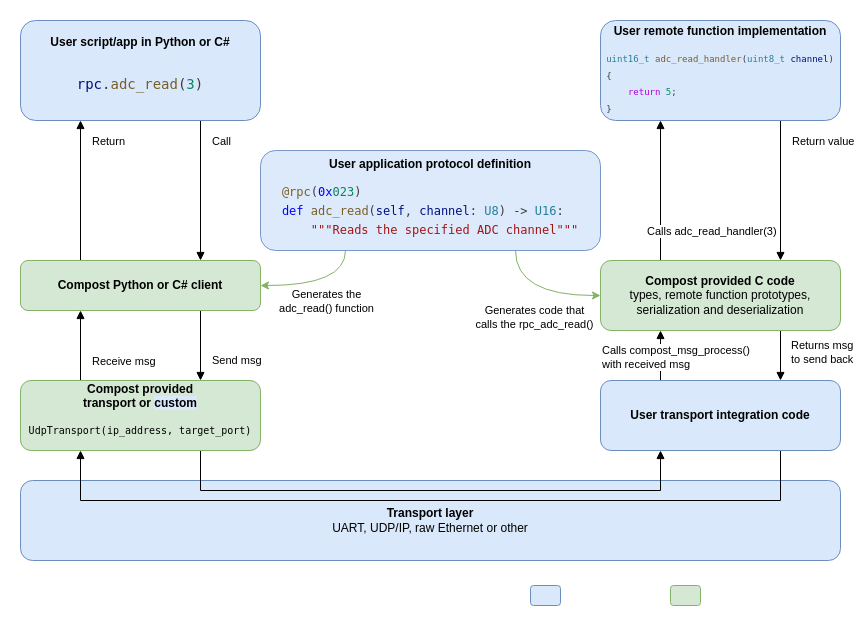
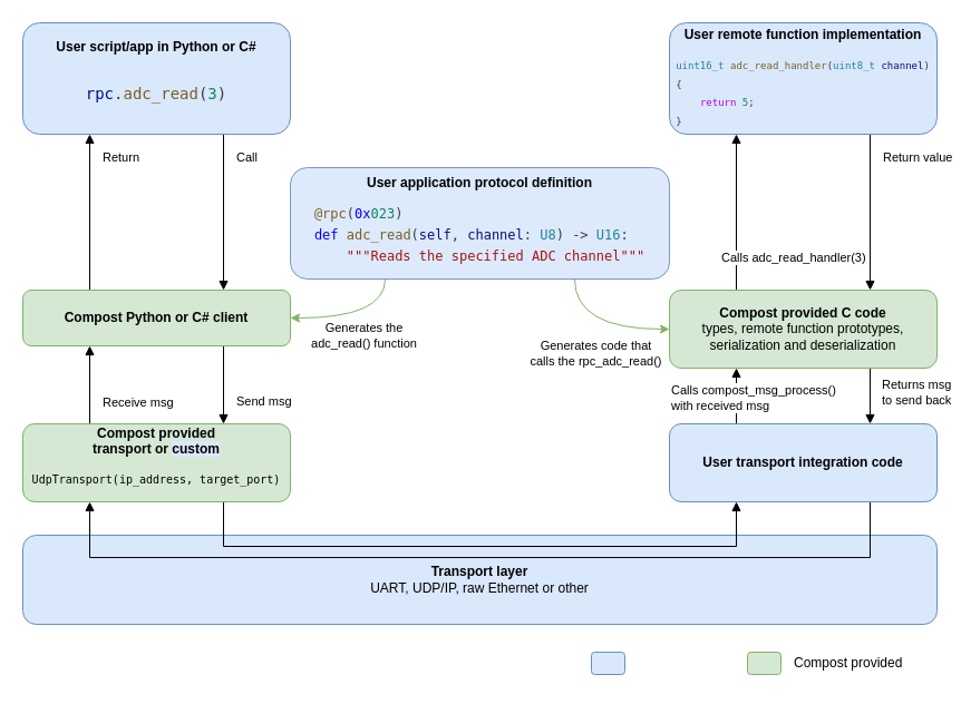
  <mxCell id="0" />
  <mxCell id="1" parent="0" />
  <mxCell id="2" style="edgeStyle=orthogonalEdgeStyle;rounded=0;orthogonalLoop=1;jettySize=auto;html=1;exitX=0.25;exitY=1;exitDx=0;exitDy=0;entryX=0.25;entryY=0;entryDx=0;entryDy=0;endArrow=none;endFill=0;startArrow=block;startFill=1;" parent="1" source="23" target="19" edge="1"><mxGeometry relative="1" as="geometry"><mxPoint x="790" y="140" as="sourcePoint" /><mxPoint x="790" y="270" as="targetPoint" /></mxGeometry></mxCell>
  <mxCell id="3" value="&lt;b&gt;Transport layer&lt;/b&gt;&lt;div&gt;UART, UDP/IP, raw Ethernet or other&lt;/div&gt;" style="rounded=1;whiteSpace=wrap;html=1;fillColor=#dae8fc;strokeColor=#6c8ebf;" parent="1" vertex="1"><mxGeometry x="20" y="480" width="820" height="80" as="geometry" /></mxCell>
  <mxCell id="4" style="edgeStyle=orthogonalEdgeStyle;rounded=0;orthogonalLoop=1;jettySize=auto;html=1;exitX=0.75;exitY=1;exitDx=0;exitDy=0;entryX=0.25;entryY=1;entryDx=0;entryDy=0;endArrow=block;endFill=1;" parent="1" source="25" target="22" edge="1"><mxGeometry relative="1" as="geometry"><mxPoint x="400" y="440" as="targetPoint" /><Array as="points"><mxPoint x="200" y="490" /><mxPoint x="660" y="490" /></Array></mxGeometry></mxCell>
  <mxCell id="5" value="Send msg" style="edgeLabel;html=1;align=left;verticalAlign=middle;resizable=0;points=[];" parent="4" vertex="1" connectable="0"><mxGeometry x="-0.908" y="1" relative="1" as="geometry"><mxPoint x="9" y="-116" as="offset" /></mxGeometry></mxCell>
  <mxCell id="6" style="edgeStyle=orthogonalEdgeStyle;rounded=0;orthogonalLoop=1;jettySize=auto;html=1;exitX=0.25;exitY=1;exitDx=0;exitDy=0;entryX=0.75;entryY=1;entryDx=0;entryDy=0;endArrow=none;endFill=0;startArrow=block;startFill=1;" parent="1" source="25" target="22" edge="1"><mxGeometry relative="1" as="geometry"><mxPoint x="520" y="440" as="targetPoint" /><Array as="points"><mxPoint x="80" y="500" /><mxPoint x="780" y="500" /></Array></mxGeometry></mxCell>
  <mxCell id="7" style="edgeStyle=orthogonalEdgeStyle;rounded=0;orthogonalLoop=1;jettySize=auto;html=1;exitX=0.25;exitY=1;exitDx=0;exitDy=0;entryX=0.25;entryY=0;entryDx=0;entryDy=0;endArrow=none;endFill=0;startArrow=block;startFill=1;" parent="1" source="24" target="18" edge="1"><mxGeometry relative="1" as="geometry" /></mxCell>
  <mxCell id="8" style="edgeStyle=orthogonalEdgeStyle;rounded=0;orthogonalLoop=1;jettySize=auto;html=1;exitX=0.75;exitY=1;exitDx=0;exitDy=0;entryX=0.75;entryY=0;entryDx=0;entryDy=0;endArrow=block;endFill=1;" parent="1" source="19" target="22" edge="1"><mxGeometry relative="1" as="geometry" /></mxCell>
  <mxCell id="9" style="edgeStyle=orthogonalEdgeStyle;rounded=0;orthogonalLoop=1;jettySize=auto;html=1;exitX=0.75;exitY=1;exitDx=0;exitDy=0;entryX=0.75;entryY=0;entryDx=0;entryDy=0;endArrow=block;endFill=1;" parent="1" source="24" target="18" edge="1"><mxGeometry relative="1" as="geometry" /></mxCell>
  <mxCell id="10" value="Call" style="edgeLabel;html=1;align=left;verticalAlign=middle;resizable=0;points=[];" parent="9" vertex="1" connectable="0"><mxGeometry x="-0.773" y="1" relative="1" as="geometry"><mxPoint x="9" y="4" as="offset" /></mxGeometry></mxCell>
  <mxCell id="11" style="edgeStyle=orthogonalEdgeStyle;rounded=0;orthogonalLoop=1;jettySize=auto;html=1;exitX=0.75;exitY=1;exitDx=0;exitDy=0;entryX=0.75;entryY=0;entryDx=0;entryDy=0;endArrow=block;endFill=1;" parent="1" source="23" target="19" edge="1"><mxGeometry relative="1" as="geometry" /></mxCell>
  <mxCell id="12" style="edgeStyle=orthogonalEdgeStyle;rounded=0;orthogonalLoop=1;jettySize=auto;html=1;exitX=0.25;exitY=1;exitDx=0;exitDy=0;entryX=1;entryY=0.5;entryDx=0;entryDy=0;curved=1;fillColor=#d5e8d4;strokeColor=#82b366;" parent="1" source="15" target="18" edge="1"><mxGeometry relative="1" as="geometry" /></mxCell>
  <mxCell id="13" value="Generates the&lt;div&gt;adc_read() function&lt;/div&gt;" style="edgeLabel;html=1;align=center;verticalAlign=middle;resizable=0;points=[];" parent="12" vertex="1" connectable="0"><mxGeometry x="0.04" y="-1" relative="1" as="geometry"><mxPoint x="7" y="16" as="offset" /></mxGeometry></mxCell>
  <mxCell id="14" style="edgeStyle=orthogonalEdgeStyle;rounded=0;orthogonalLoop=1;jettySize=auto;html=1;exitX=0.75;exitY=1;exitDx=0;exitDy=0;entryX=0;entryY=0.5;entryDx=0;entryDy=0;curved=1;fillColor=#d5e8d4;strokeColor=#82b366;" parent="1" source="15" target="19" edge="1"><mxGeometry relative="1" as="geometry" /></mxCell>
  <mxCell id="15" value="&lt;b&gt;User application protocol definition&lt;br&gt;&lt;/b&gt;&lt;pre style=&quot;&quot;&gt;&lt;div style=&quot;&quot;&gt;&lt;div style=&quot;color: rgb(59, 59, 59); font-family: &amp;quot;Intel One Mono&amp;quot;, &amp;quot;MesloLGM Nerd Font Mono&amp;quot;, Menlo, Inconsolata, Consolas, &amp;quot;Source Code Pro&amp;quot;, &amp;quot;Droid Sans Mono&amp;quot;, &amp;quot;monospace&amp;quot;, monospace, &amp;quot;Droid Sans Fallback&amp;quot;, &amp;quot;Droid Sans Mono&amp;quot;, &amp;quot;monospace&amp;quot;, monospace; line-height: 19px;&quot;&gt;&lt;div style=&quot;text-align: left;&quot;&gt;&lt;span style=&quot;color: rgb(121, 94, 38);&quot;&gt;@rpc&lt;/span&gt;(&lt;span style=&quot;color: rgb(0, 0, 255);&quot;&gt;0x&lt;/span&gt;&lt;span style=&quot;color: rgb(9, 134, 88);&quot;&gt;023&lt;/span&gt;)&lt;/div&gt;&lt;div style=&quot;text-align: left;&quot;&gt;&lt;span style=&quot;color: #0000ff;&quot;&gt;def&lt;/span&gt; &lt;span style=&quot;color: #795e26;&quot;&gt;adc_read&lt;/span&gt;(&lt;span style=&quot;color: #001080;&quot;&gt;self&lt;/span&gt;, &lt;span style=&quot;color: #001080;&quot;&gt;channel&lt;/span&gt;: &lt;span style=&quot;color: #267f99;&quot;&gt;U8&lt;/span&gt;) -&amp;gt; &lt;span style=&quot;color: #267f99;&quot;&gt;U16&lt;/span&gt;:&lt;/div&gt;&lt;div style=&quot;text-align: left;&quot;&gt;    &lt;span style=&quot;color: rgb(163, 21, 21);&quot;&gt;&quot;&quot;&quot;Reads the specified ADC channel&quot;&quot;&quot;&lt;/span&gt;&lt;/div&gt;&lt;/div&gt;&lt;/div&gt;&lt;/pre&gt;" style="rounded=1;whiteSpace=wrap;html=1;fillColor=#dae8fc;strokeColor=#6c8ebf;verticalAlign=top;opacity=90;" parent="1" vertex="1"><mxGeometry x="260" y="150" width="340" height="100" as="geometry" /></mxCell>
  <mxCell id="16" style="edgeStyle=orthogonalEdgeStyle;rounded=0;orthogonalLoop=1;jettySize=auto;html=1;exitX=0.25;exitY=1;exitDx=0;exitDy=0;entryX=0.25;entryY=0;entryDx=0;entryDy=0;endArrow=none;endFill=0;startArrow=block;startFill=1;" parent="1" source="18" target="25" edge="1"><mxGeometry relative="1" as="geometry" /></mxCell>
  <mxCell id="17" style="edgeStyle=orthogonalEdgeStyle;rounded=0;orthogonalLoop=1;jettySize=auto;html=1;exitX=0.75;exitY=1;exitDx=0;exitDy=0;entryX=0.75;entryY=0;entryDx=0;entryDy=0;endArrow=block;endFill=1;" parent="1" source="18" target="25" edge="1"><mxGeometry relative="1" as="geometry" /></mxCell>
  <mxCell id="18" value="&lt;b&gt;Compost&amp;nbsp;&lt;/b&gt;&lt;b style=&quot;background-color: initial;&quot;&gt;Python or C# client&lt;/b&gt;" style="rounded=1;whiteSpace=wrap;html=1;fillColor=#d5e8d4;strokeColor=#82b366;" parent="1" vertex="1"><mxGeometry x="20" y="260" width="240" height="50" as="geometry" /></mxCell>
  <mxCell id="19" value="&lt;div&gt;&lt;b&gt;Compost provided C code&lt;/b&gt;&lt;/div&gt;&lt;span style=&quot;background-color: initial;&quot;&gt;types, remote function prototypes, serialization and deserialization&lt;/span&gt;" style="rounded=1;whiteSpace=wrap;html=1;fillColor=#d5e8d4;strokeColor=#82b366;" parent="1" vertex="1"><mxGeometry x="600" y="260" width="240" height="70" as="geometry" /></mxCell>
  <mxCell id="20" style="edgeStyle=orthogonalEdgeStyle;rounded=0;orthogonalLoop=1;jettySize=auto;html=1;exitX=0.25;exitY=0;exitDx=0;exitDy=0;entryX=0.25;entryY=1;entryDx=0;entryDy=0;endArrow=block;endFill=1;startArrow=none;startFill=0;" parent="1" source="22" target="19" edge="1"><mxGeometry relative="1" as="geometry" /></mxCell>
  <mxCell id="21" value="Calls compost_msg_process()&lt;div&gt;with received msg&lt;/div&gt;" style="edgeLabel;html=1;align=left;verticalAlign=middle;resizable=0;points=[];" parent="20" vertex="1" connectable="0"><mxGeometry x="-0.076" relative="1" as="geometry"><mxPoint x="-60" y="-1" as="offset" /></mxGeometry></mxCell>
  <mxCell id="22" value="&lt;b&gt;User&amp;nbsp;&lt;/b&gt;&lt;b style=&quot;background-color: initial;&quot;&gt;transport integration code&lt;/b&gt;" style="rounded=1;whiteSpace=wrap;html=1;fillColor=#dae8fc;strokeColor=#6c8ebf;" parent="1" vertex="1"><mxGeometry x="600" y="380" width="240" height="70" as="geometry" /></mxCell>
  <mxCell id="23" value="&lt;b&gt;User remote function implementation&lt;/b&gt;&lt;div style=&quot;&quot;&gt;&lt;div style=&quot;font-family: &amp;quot;Intel One Mono&amp;quot;, &amp;quot;MesloLGM Nerd Font Mono&amp;quot;, Menlo, Inconsolata, Consolas, &amp;quot;Source Code Pro&amp;quot;, &amp;quot;Droid Sans Mono&amp;quot;, &amp;quot;monospace&amp;quot;, monospace, &amp;quot;Droid Sans Fallback&amp;quot;, &amp;quot;Droid Sans Mono&amp;quot;, &amp;quot;monospace&amp;quot;, monospace; line-height: 130%; white-space: pre; color: rgb(59, 59, 59);&quot;&gt;&lt;div style=&quot;font-size: 10px; text-align: left; line-height: 130%;&quot;&gt;&lt;span style=&quot;color: rgb(38, 127, 153);&quot;&gt;&lt;br&gt;&lt;/span&gt;&lt;/div&gt;&lt;div style=&quot;text-align: left; line-height: 130%;&quot;&gt;&lt;font style=&quot;font-size: 9px;&quot;&gt;&lt;span style=&quot;color: rgb(38, 127, 153);&quot;&gt;uint16_t&lt;/span&gt; &lt;span style=&quot;color: rgb(121, 94, 38);&quot;&gt;adc_read_handler&lt;/span&gt;(&lt;span style=&quot;color: rgb(38, 127, 153);&quot;&gt;uint8_t&lt;/span&gt; &lt;span style=&quot;color: rgb(0, 16, 128);&quot;&gt;channel&lt;/span&gt;)&lt;/font&gt;&lt;/div&gt;&lt;div style=&quot;text-align: left; line-height: 130%;&quot;&gt;&lt;font style=&quot;font-size: 9px;&quot;&gt;{&lt;/font&gt;&lt;/div&gt;&lt;div style=&quot;text-align: left; line-height: 130%;&quot;&gt;&lt;font style=&quot;font-size: 9px;&quot;&gt;    &lt;span style=&quot;color: rgb(175, 0, 219);&quot;&gt;return&lt;/span&gt; &lt;span style=&quot;color: rgb(9, 134, 88);&quot;&gt;5&lt;/span&gt;;&lt;/font&gt;&lt;/div&gt;&lt;div style=&quot;text-align: left; line-height: 130%;&quot;&gt;&lt;font style=&quot;font-size: 9px;&quot;&gt;}&lt;/font&gt;&lt;/div&gt;&lt;/div&gt;&lt;/div&gt;" style="rounded=1;whiteSpace=wrap;html=1;fillColor=#dae8fc;strokeColor=#6c8ebf;" parent="1" vertex="1"><mxGeometry x="600" y="20" width="240" height="100" as="geometry" /></mxCell>
  <mxCell id="24" value="&lt;b&gt;User script/app in Python or C#&lt;/b&gt;&lt;div&gt;&lt;br&gt;&lt;/div&gt;&lt;div&gt;&lt;pre&gt;&lt;div style=&quot;color: rgb(59, 59, 59); font-family: &amp;quot;Intel One Mono&amp;quot;, &amp;quot;MesloLGM Nerd Font Mono&amp;quot;, Menlo, Inconsolata, Consolas, &amp;quot;Source Code Pro&amp;quot;, &amp;quot;Droid Sans Mono&amp;quot;, &amp;quot;monospace&amp;quot;, monospace, &amp;quot;Droid Sans Fallback&amp;quot;, &amp;quot;Droid Sans Mono&amp;quot;, &amp;quot;monospace&amp;quot;, monospace; font-size: 14px; line-height: 19px;&quot;&gt;&lt;span style=&quot;color: rgb(0, 16, 128);&quot;&gt;rpc&lt;/span&gt;.&lt;span style=&quot;color: rgb(121, 94, 38);&quot;&gt;adc_read&lt;/span&gt;(&lt;span style=&quot;color: rgb(9, 134, 88);&quot;&gt;3&lt;/span&gt;)&lt;/div&gt;&lt;/pre&gt;&lt;/div&gt;" style="rounded=1;whiteSpace=wrap;html=1;fillColor=#dae8fc;strokeColor=#6c8ebf;" parent="1" vertex="1"><mxGeometry x="20" y="20" width="240" height="100" as="geometry" /></mxCell>
  <mxCell id="25" value="&lt;b&gt;Compost&amp;nbsp;&lt;/b&gt;&lt;b style=&quot;background-color: initial;&quot;&gt;provided&lt;/b&gt;&lt;div&gt;&lt;b&gt;transport or &lt;span style=&quot;background-color: rgb(218, 232, 252);&quot;&gt;custom&lt;/span&gt;&lt;/b&gt;&lt;/div&gt;&lt;pre&gt;&lt;font style=&quot;font-size: 10px;&quot;&gt;UdpTransport(ip_address, target_port)&lt;/font&gt;&lt;/pre&gt;" style="rounded=1;whiteSpace=wrap;html=1;fillColor=#d5e8d4;strokeColor=#82b366;" parent="1" vertex="1"><mxGeometry x="20" y="380" width="240" height="70" as="geometry" /></mxCell>
  <mxCell id="26" value="Receive msg" style="edgeLabel;html=1;align=left;verticalAlign=middle;resizable=0;points=[];" parent="1" vertex="1" connectable="0"><mxGeometry x="90.003" y="360" as="geometry" /></mxCell>
  <mxCell id="27" value="Return" style="edgeLabel;html=1;align=left;verticalAlign=middle;resizable=0;points=[];" parent="1" vertex="1" connectable="0"><mxGeometry x="90" y="140.004" as="geometry" /></mxCell>
  <mxCell id="28" value="Calls adc_read_handler(3)" style="edgeLabel;html=1;align=left;verticalAlign=middle;resizable=0;points=[];" parent="1" vertex="1" connectable="0"><mxGeometry x="650" y="230.004" as="geometry"><mxPoint x="-5" as="offset" /></mxGeometry></mxCell>
  <mxCell id="29" value="Return value" style="edgeLabel;html=1;align=left;verticalAlign=middle;resizable=0;points=[];" parent="1" vertex="1" connectable="0"><mxGeometry x="790" y="140.004" as="geometry" /></mxCell>
  <mxCell id="30" value="Returns msg&lt;div&gt;to send back&lt;/div&gt;" style="edgeLabel;html=1;align=left;verticalAlign=middle;resizable=0;points=[];" parent="1" vertex="1" connectable="0"><mxGeometry x="790" y="349.995" as="geometry"><mxPoint x="-1" y="2" as="offset" /></mxGeometry></mxCell>
  <mxCell id="31" value="Generates code that&lt;div&gt;calls the rpc_adc_read()&lt;/div&gt;" style="edgeLabel;html=1;align=center;verticalAlign=middle;resizable=0;points=[];" parent="1" vertex="1" connectable="0"><mxGeometry x="529.997" y="310" as="geometry"><mxPoint x="4" y="6" as="offset" /></mxGeometry></mxCell>
  <mxCell id="32" value="" style="rounded=1;whiteSpace=wrap;html=1;fillColor=#dae8fc;strokeColor=#6c8ebf;" parent="1" vertex="1"><mxGeometry x="530" y="585" width="30" height="20" as="geometry" /></mxCell>
  <mxCell id="33" value="" style="rounded=1;whiteSpace=wrap;html=1;fillColor=#d5e8d4;strokeColor=#82b366;" parent="1" vertex="1"><mxGeometry x="670" y="585" width="30" height="20" as="geometry" /></mxCell>
+ <mxCell id="34" value="Compost provided" style="text;html=1;align=left;verticalAlign=middle;resizable=0;points=[];autosize=1;strokeColor=none;fillColor=none;" parent="1" vertex="1"><mxGeometry x="710" y="580" width="120" height="30" as="geometry" /></mxCell>
